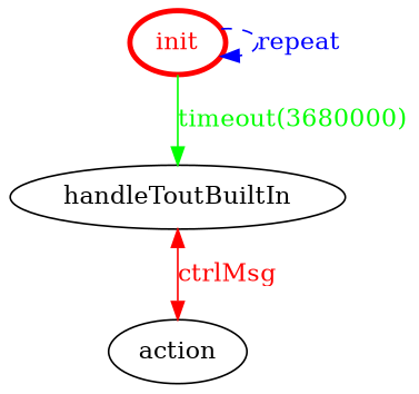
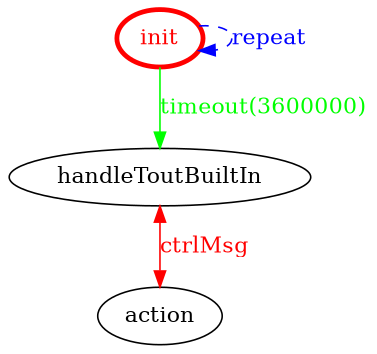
  digraph {
    rankdir=TB
    init [color=red fontcolor=red penwidth=3]
    handleToutBuiltIn
    action
    init -> init [color=blue fontcolor=blue label="repeat " style=dashed]
-   init -> handleToutBuiltIn [color=green fontcolor=green label="timeout(3680000)"]
+   init -> handleToutBuiltIn [color=green fontcolor=green label="timeout(3600000)"]
    handleToutBuiltIn -> action [color=red dir=both fontcolor=red label=ctrlMsg]
  }
